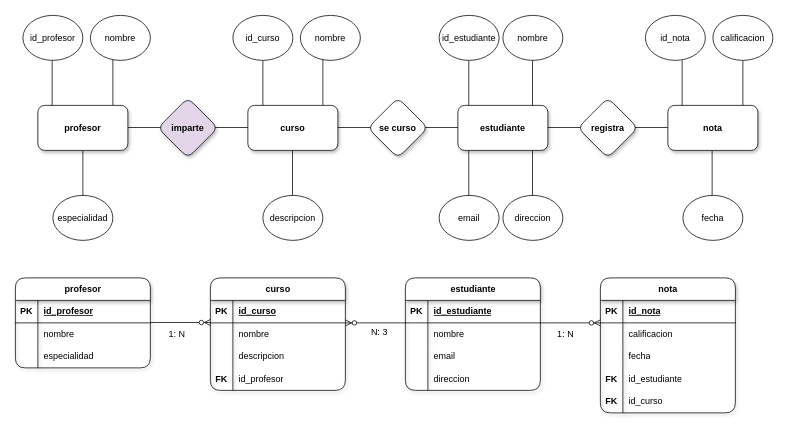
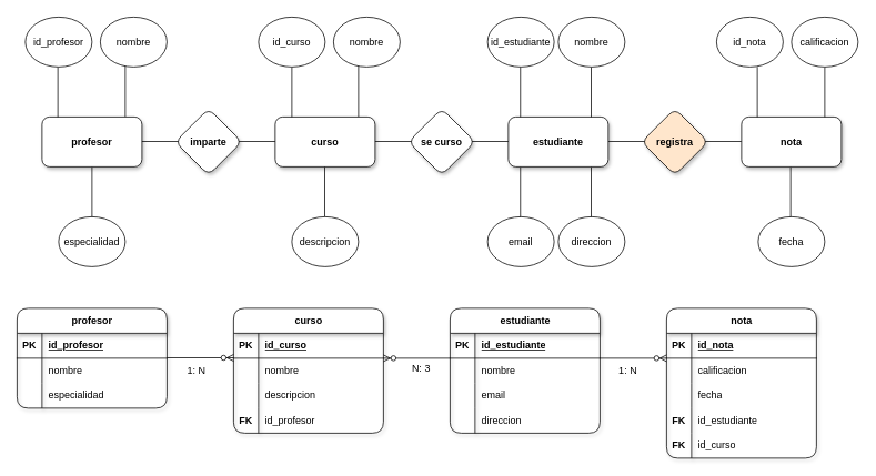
  <mxCell id="0" />
  <mxCell id="1" parent="0" />
  <mxCell id="2" value="" style="endArrow=none;html=1;rounded=0;" edge="1" parent="1"><mxGeometry width="50" height="50" relative="1" as="geometry"><mxPoint x="990" y="146.67" as="sourcePoint" /><mxPoint x="990" y="80" as="targetPoint" /></mxGeometry></mxCell>
  <mxCell id="3" value="" style="endArrow=none;html=1;rounded=0;" edge="1" parent="1"><mxGeometry width="50" height="50" relative="1" as="geometry"><mxPoint x="909" y="146.67" as="sourcePoint" /><mxPoint x="909" y="80" as="targetPoint" /></mxGeometry></mxCell>
  <mxCell id="4" value="" style="endArrow=none;html=1;rounded=0;" edge="1" parent="1"><mxGeometry width="50" height="50" relative="1" as="geometry"><mxPoint x="949" y="266.67" as="sourcePoint" /><mxPoint x="949" y="200" as="targetPoint" /></mxGeometry></mxCell>
  <mxCell id="5" value="" style="endArrow=none;html=1;rounded=0;" edge="1" parent="1"><mxGeometry width="50" height="50" relative="1" as="geometry"><mxPoint x="624.5" y="146.67" as="sourcePoint" /><mxPoint x="624.5" y="80" as="targetPoint" /></mxGeometry></mxCell>
  <mxCell id="6" value="" style="endArrow=none;html=1;rounded=0;" edge="1" parent="1"><mxGeometry width="50" height="50" relative="1" as="geometry"><mxPoint x="624.5" y="266.67" as="sourcePoint" /><mxPoint x="624.5" y="200" as="targetPoint" /></mxGeometry></mxCell>
  <mxCell id="7" value="" style="endArrow=none;html=1;rounded=0;" edge="1" parent="1"><mxGeometry width="50" height="50" relative="1" as="geometry"><mxPoint x="709.5" y="266.67" as="sourcePoint" /><mxPoint x="709.5" y="200" as="targetPoint" /></mxGeometry></mxCell>
  <mxCell id="8" value="" style="endArrow=none;html=1;rounded=0;" edge="1" parent="1"><mxGeometry width="50" height="50" relative="1" as="geometry"><mxPoint x="709.5" y="146.67" as="sourcePoint" /><mxPoint x="709.5" y="80" as="targetPoint" /></mxGeometry></mxCell>
  <mxCell id="9" value="" style="endArrow=none;html=1;rounded=0;" edge="1" parent="1"><mxGeometry width="50" height="50" relative="1" as="geometry"><mxPoint x="389.5" y="260" as="sourcePoint" /><mxPoint x="389.5" y="193.33" as="targetPoint" /></mxGeometry></mxCell>
  <mxCell id="10" value="" style="endArrow=none;html=1;rounded=0;" edge="1" parent="1"><mxGeometry width="50" height="50" relative="1" as="geometry"><mxPoint x="350" y="146.67" as="sourcePoint" /><mxPoint x="350" y="80" as="targetPoint" /></mxGeometry></mxCell>
  <mxCell id="11" value="" style="endArrow=none;html=1;rounded=0;" edge="1" parent="1"><mxGeometry width="50" height="50" relative="1" as="geometry"><mxPoint x="430" y="140" as="sourcePoint" /><mxPoint x="430" y="73.33" as="targetPoint" /></mxGeometry></mxCell>
  <mxCell id="12" value="" style="endArrow=none;html=1;rounded=0;" edge="1" parent="1"><mxGeometry width="50" height="50" relative="1" as="geometry"><mxPoint x="820" y="169.5" as="sourcePoint" /><mxPoint x="890" y="169.5" as="targetPoint" /></mxGeometry></mxCell>
  <mxCell id="13" value="" style="endArrow=none;html=1;rounded=0;" edge="1" parent="1"><mxGeometry width="50" height="50" relative="1" as="geometry"><mxPoint x="720" y="169.5" as="sourcePoint" /><mxPoint x="790" y="169.5" as="targetPoint" /></mxGeometry></mxCell>
  <mxCell id="14" value="" style="endArrow=none;html=1;rounded=0;" edge="1" parent="1"><mxGeometry width="50" height="50" relative="1" as="geometry"><mxPoint x="560" y="169.5" as="sourcePoint" /><mxPoint x="630" y="169.5" as="targetPoint" /></mxGeometry></mxCell>
  <mxCell id="15" value="" style="endArrow=none;html=1;rounded=0;" edge="1" parent="1"><mxGeometry width="50" height="50" relative="1" as="geometry"><mxPoint x="430" y="169.5" as="sourcePoint" /><mxPoint x="500" y="169.5" as="targetPoint" /></mxGeometry></mxCell>
  <mxCell id="16" value="" style="endArrow=none;html=1;rounded=0;" edge="1" parent="1"><mxGeometry width="50" height="50" relative="1" as="geometry"><mxPoint x="270" y="169.5" as="sourcePoint" /><mxPoint x="340" y="169.5" as="targetPoint" /></mxGeometry></mxCell>
  <mxCell id="17" value="" style="endArrow=none;html=1;rounded=0;" edge="1" parent="1"><mxGeometry width="50" height="50" relative="1" as="geometry"><mxPoint x="150" y="169.5" as="sourcePoint" /><mxPoint x="220" y="169.5" as="targetPoint" /></mxGeometry></mxCell>
  <mxCell id="18" value="" style="endArrow=none;html=1;rounded=0;" edge="1" parent="1"><mxGeometry width="50" height="50" relative="1" as="geometry"><mxPoint x="110" y="266.67" as="sourcePoint" /><mxPoint x="110" y="200" as="targetPoint" /></mxGeometry></mxCell>
  <mxCell id="19" value="" style="endArrow=none;html=1;rounded=0;" edge="1" parent="1"><mxGeometry width="50" height="50" relative="1" as="geometry"><mxPoint x="150" y="140" as="sourcePoint" /><mxPoint x="150" y="73.33" as="targetPoint" /></mxGeometry></mxCell>
  <mxCell id="20" value="" style="endArrow=none;html=1;rounded=0;" edge="1" parent="1"><mxGeometry width="50" height="50" relative="1" as="geometry"><mxPoint x="69" y="146.67" as="sourcePoint" /><mxPoint x="69" y="80" as="targetPoint" /></mxGeometry></mxCell>
  <mxCell id="21" value="&lt;b&gt;profesor&lt;/b&gt;" style="rounded=1;whiteSpace=wrap;html=1;shadow=1;" vertex="1" parent="1"><mxGeometry x="50" y="140" width="120" height="60" as="geometry" /></mxCell>
  <mxCell id="22" value="&lt;b&gt;curso&lt;/b&gt;" style="rounded=1;whiteSpace=wrap;html=1;shadow=1;" vertex="1" parent="1"><mxGeometry x="330" y="140" width="120" height="60" as="geometry" /></mxCell>
  <mxCell id="23" value="&lt;b&gt;estudiante&lt;/b&gt;" style="rounded=1;whiteSpace=wrap;html=1;shadow=1;" vertex="1" parent="1"><mxGeometry x="610" y="140" width="120" height="60" as="geometry" /></mxCell>
  <mxCell id="24" value="&lt;b&gt;nota&lt;/b&gt;" style="rounded=1;whiteSpace=wrap;html=1;shadow=1;" vertex="1" parent="1"><mxGeometry x="890" y="140" width="120" height="60" as="geometry" /></mxCell>
- <mxCell id="25" value="&lt;b&gt;imparte&lt;/b&gt;" style="rhombus;whiteSpace=wrap;html=1;rounded=1;shadow=1;fillColor=#e1d5e7;" vertex="1" parent="1"><mxGeometry x="210" y="130" width="80" height="80" as="geometry" /></mxCell>
+ <mxCell id="25" value="&lt;b&gt;imparte&lt;/b&gt;" style="rhombus;whiteSpace=wrap;html=1;rounded=1;shadow=1;" vertex="1" parent="1"><mxGeometry x="210" y="130" width="80" height="80" as="geometry" /></mxCell>
  <mxCell id="26" value="&lt;b&gt;se curso&lt;/b&gt;" style="rhombus;whiteSpace=wrap;html=1;rounded=1;shadow=1;" vertex="1" parent="1"><mxGeometry x="490" y="130" width="80" height="80" as="geometry" /></mxCell>
- <mxCell id="27" value="&lt;b&gt;registra&lt;/b&gt;" style="rhombus;whiteSpace=wrap;html=1;rounded=1;shadow=1;" vertex="1" parent="1"><mxGeometry x="770" y="130" width="80" height="80" as="geometry" /></mxCell>
+ <mxCell id="27" value="&lt;b&gt;registra&lt;/b&gt;" style="rhombus;whiteSpace=wrap;html=1;rounded=1;shadow=1;fillColor=#ffe6cc;" vertex="1" parent="1"><mxGeometry x="770" y="130" width="80" height="80" as="geometry" /></mxCell>
  <mxCell id="28" value="id_profesor" style="ellipse;whiteSpace=wrap;html=1;" vertex="1" parent="1"><mxGeometry x="30" y="20" width="80" height="60" as="geometry" /></mxCell>
  <mxCell id="29" value="nombre" style="ellipse;whiteSpace=wrap;html=1;" vertex="1" parent="1"><mxGeometry x="120" y="20" width="80" height="60" as="geometry" /></mxCell>
  <mxCell id="30" value="especialidad" style="ellipse;whiteSpace=wrap;html=1;" vertex="1" parent="1"><mxGeometry x="70" y="260" width="80" height="60" as="geometry" /></mxCell>
  <mxCell id="31" value="id_curso" style="ellipse;whiteSpace=wrap;html=1;" vertex="1" parent="1"><mxGeometry x="310" y="20" width="80" height="60" as="geometry" /></mxCell>
  <mxCell id="32" value="nombre" style="ellipse;whiteSpace=wrap;html=1;" vertex="1" parent="1"><mxGeometry x="400" y="20" width="80" height="60" as="geometry" /></mxCell>
  <mxCell id="33" value="descripcion" style="ellipse;whiteSpace=wrap;html=1;" vertex="1" parent="1"><mxGeometry x="350" y="260" width="80" height="60" as="geometry" /></mxCell>
  <mxCell id="34" value="id_estudiante" style="ellipse;whiteSpace=wrap;html=1;" vertex="1" parent="1"><mxGeometry x="585" y="20" width="80" height="60" as="geometry" /></mxCell>
  <mxCell id="35" value="nombre" style="ellipse;whiteSpace=wrap;html=1;" vertex="1" parent="1"><mxGeometry x="670" y="20" width="80" height="60" as="geometry" /></mxCell>
  <mxCell id="36" value="email" style="ellipse;whiteSpace=wrap;html=1;" vertex="1" parent="1"><mxGeometry x="585" y="260" width="80" height="60" as="geometry" /></mxCell>
  <mxCell id="37" value="direccion" style="ellipse;whiteSpace=wrap;html=1;" vertex="1" parent="1"><mxGeometry x="670" y="260" width="80" height="60" as="geometry" /></mxCell>
  <mxCell id="38" value="id_nota" style="ellipse;whiteSpace=wrap;html=1;" vertex="1" parent="1"><mxGeometry x="860" y="20" width="80" height="60" as="geometry" /></mxCell>
  <mxCell id="39" value="calificacion" style="ellipse;whiteSpace=wrap;html=1;" vertex="1" parent="1"><mxGeometry x="950" y="20" width="80" height="60" as="geometry" /></mxCell>
  <mxCell id="40" value="fecha" style="ellipse;whiteSpace=wrap;html=1;" vertex="1" parent="1"><mxGeometry x="910" y="260" width="80" height="60" as="geometry" /></mxCell>
  <mxCell id="41" value="profesor" style="shape=table;startSize=30;container=1;collapsible=1;childLayout=tableLayout;fixedRows=1;rowLines=0;fontStyle=1;align=center;resizeLast=1;html=1;rounded=1;shadow=1;" vertex="1" parent="1"><mxGeometry x="20" y="370" width="180" height="120" as="geometry" /></mxCell>
  <mxCell id="42" value="" style="shape=tableRow;horizontal=0;startSize=0;swimlaneHead=0;swimlaneBody=0;fillColor=none;collapsible=0;dropTarget=0;points=[[0,0.5],[1,0.5]];portConstraint=eastwest;top=0;left=0;right=0;bottom=1;" vertex="1" parent="41"><mxGeometry y="30" width="180" height="30" as="geometry" /></mxCell>
  <mxCell id="43" value="PK" style="shape=partialRectangle;connectable=0;fillColor=none;top=0;left=0;bottom=0;right=0;fontStyle=1;overflow=hidden;whiteSpace=wrap;html=1;" vertex="1" parent="42"><mxGeometry width="30" height="30" as="geometry"><mxRectangle width="30" height="30" as="alternateBounds" /></mxGeometry></mxCell>
  <mxCell id="44" value="id_profesor" style="shape=partialRectangle;connectable=0;fillColor=none;top=0;left=0;bottom=0;right=0;align=left;spacingLeft=6;fontStyle=5;overflow=hidden;whiteSpace=wrap;html=1;" vertex="1" parent="42"><mxGeometry x="30" width="150" height="30" as="geometry"><mxRectangle width="150" height="30" as="alternateBounds" /></mxGeometry></mxCell>
  <mxCell id="45" value="" style="shape=tableRow;horizontal=0;startSize=0;swimlaneHead=0;swimlaneBody=0;fillColor=none;collapsible=0;dropTarget=0;points=[[0,0.5],[1,0.5]];portConstraint=eastwest;top=0;left=0;right=0;bottom=0;" vertex="1" parent="41"><mxGeometry y="60" width="180" height="30" as="geometry" /></mxCell>
  <mxCell id="46" value="" style="shape=partialRectangle;connectable=0;fillColor=none;top=0;left=0;bottom=0;right=0;editable=1;overflow=hidden;whiteSpace=wrap;html=1;" vertex="1" parent="45"><mxGeometry width="30" height="30" as="geometry"><mxRectangle width="30" height="30" as="alternateBounds" /></mxGeometry></mxCell>
  <mxCell id="47" value="nombre" style="shape=partialRectangle;connectable=0;fillColor=none;top=0;left=0;bottom=0;right=0;align=left;spacingLeft=6;overflow=hidden;whiteSpace=wrap;html=1;" vertex="1" parent="45"><mxGeometry x="30" width="150" height="30" as="geometry"><mxRectangle width="150" height="30" as="alternateBounds" /></mxGeometry></mxCell>
  <mxCell id="48" value="" style="shape=tableRow;horizontal=0;startSize=0;swimlaneHead=0;swimlaneBody=0;fillColor=none;collapsible=0;dropTarget=0;points=[[0,0.5],[1,0.5]];portConstraint=eastwest;top=0;left=0;right=0;bottom=0;" vertex="1" parent="41"><mxGeometry y="90" width="180" height="30" as="geometry" /></mxCell>
  <mxCell id="49" value="" style="shape=partialRectangle;connectable=0;fillColor=none;top=0;left=0;bottom=0;right=0;editable=1;overflow=hidden;whiteSpace=wrap;html=1;" vertex="1" parent="48"><mxGeometry width="30" height="30" as="geometry"><mxRectangle width="30" height="30" as="alternateBounds" /></mxGeometry></mxCell>
  <mxCell id="50" value="especialidad" style="shape=partialRectangle;connectable=0;fillColor=none;top=0;left=0;bottom=0;right=0;align=left;spacingLeft=6;overflow=hidden;whiteSpace=wrap;html=1;" vertex="1" parent="48"><mxGeometry x="30" width="150" height="30" as="geometry"><mxRectangle width="150" height="30" as="alternateBounds" /></mxGeometry></mxCell>
  <mxCell id="51" value="curso" style="shape=table;startSize=30;container=1;collapsible=1;childLayout=tableLayout;fixedRows=1;rowLines=0;fontStyle=1;align=center;resizeLast=1;html=1;rounded=1;shadow=1;" vertex="1" parent="1"><mxGeometry x="280" y="370" width="180" height="150" as="geometry" /></mxCell>
  <mxCell id="52" value="" style="shape=tableRow;horizontal=0;startSize=0;swimlaneHead=0;swimlaneBody=0;fillColor=none;collapsible=0;dropTarget=0;points=[[0,0.5],[1,0.5]];portConstraint=eastwest;top=0;left=0;right=0;bottom=1;" vertex="1" parent="51"><mxGeometry y="30" width="180" height="30" as="geometry" /></mxCell>
  <mxCell id="53" value="PK" style="shape=partialRectangle;connectable=0;fillColor=none;top=0;left=0;bottom=0;right=0;fontStyle=1;overflow=hidden;whiteSpace=wrap;html=1;" vertex="1" parent="52"><mxGeometry width="30" height="30" as="geometry"><mxRectangle width="30" height="30" as="alternateBounds" /></mxGeometry></mxCell>
  <mxCell id="54" value="id_curso" style="shape=partialRectangle;connectable=0;fillColor=none;top=0;left=0;bottom=0;right=0;align=left;spacingLeft=6;fontStyle=5;overflow=hidden;whiteSpace=wrap;html=1;" vertex="1" parent="52"><mxGeometry x="30" width="150" height="30" as="geometry"><mxRectangle width="150" height="30" as="alternateBounds" /></mxGeometry></mxCell>
  <mxCell id="55" value="" style="shape=tableRow;horizontal=0;startSize=0;swimlaneHead=0;swimlaneBody=0;fillColor=none;collapsible=0;dropTarget=0;points=[[0,0.5],[1,0.5]];portConstraint=eastwest;top=0;left=0;right=0;bottom=0;" vertex="1" parent="51"><mxGeometry y="60" width="180" height="30" as="geometry" /></mxCell>
  <mxCell id="56" value="" style="shape=partialRectangle;connectable=0;fillColor=none;top=0;left=0;bottom=0;right=0;editable=1;overflow=hidden;whiteSpace=wrap;html=1;" vertex="1" parent="55"><mxGeometry width="30" height="30" as="geometry"><mxRectangle width="30" height="30" as="alternateBounds" /></mxGeometry></mxCell>
  <mxCell id="57" value="nombre" style="shape=partialRectangle;connectable=0;fillColor=none;top=0;left=0;bottom=0;right=0;align=left;spacingLeft=6;overflow=hidden;whiteSpace=wrap;html=1;" vertex="1" parent="55"><mxGeometry x="30" width="150" height="30" as="geometry"><mxRectangle width="150" height="30" as="alternateBounds" /></mxGeometry></mxCell>
  <mxCell id="58" value="" style="shape=tableRow;horizontal=0;startSize=0;swimlaneHead=0;swimlaneBody=0;fillColor=none;collapsible=0;dropTarget=0;points=[[0,0.5],[1,0.5]];portConstraint=eastwest;top=0;left=0;right=0;bottom=0;" vertex="1" parent="51"><mxGeometry y="90" width="180" height="30" as="geometry" /></mxCell>
  <mxCell id="59" value="" style="shape=partialRectangle;connectable=0;fillColor=none;top=0;left=0;bottom=0;right=0;editable=1;overflow=hidden;whiteSpace=wrap;html=1;" vertex="1" parent="58"><mxGeometry width="30" height="30" as="geometry"><mxRectangle width="30" height="30" as="alternateBounds" /></mxGeometry></mxCell>
  <mxCell id="60" value="descripcion" style="shape=partialRectangle;connectable=0;fillColor=none;top=0;left=0;bottom=0;right=0;align=left;spacingLeft=6;overflow=hidden;whiteSpace=wrap;html=1;" vertex="1" parent="58"><mxGeometry x="30" width="150" height="30" as="geometry"><mxRectangle width="150" height="30" as="alternateBounds" /></mxGeometry></mxCell>
  <mxCell id="61" value="" style="shape=tableRow;horizontal=0;startSize=0;swimlaneHead=0;swimlaneBody=0;fillColor=none;collapsible=0;dropTarget=0;points=[[0,0.5],[1,0.5]];portConstraint=eastwest;top=0;left=0;right=0;bottom=0;" vertex="1" parent="51"><mxGeometry y="120" width="180" height="30" as="geometry" /></mxCell>
  <mxCell id="62" value="&lt;b&gt;FK&lt;/b&gt;" style="shape=partialRectangle;connectable=0;fillColor=none;top=0;left=0;bottom=0;right=0;editable=1;overflow=hidden;whiteSpace=wrap;html=1;" vertex="1" parent="61"><mxGeometry width="30" height="30" as="geometry"><mxRectangle width="30" height="30" as="alternateBounds" /></mxGeometry></mxCell>
  <mxCell id="63" value="id_profesor" style="shape=partialRectangle;connectable=0;fillColor=none;top=0;left=0;bottom=0;right=0;align=left;spacingLeft=6;overflow=hidden;whiteSpace=wrap;html=1;" vertex="1" parent="61"><mxGeometry x="30" width="150" height="30" as="geometry"><mxRectangle width="150" height="30" as="alternateBounds" /></mxGeometry></mxCell>
  <mxCell id="64" value="estudiante" style="shape=table;startSize=30;container=1;collapsible=1;childLayout=tableLayout;fixedRows=1;rowLines=0;fontStyle=1;align=center;resizeLast=1;html=1;rounded=1;shadow=1;" vertex="1" parent="1"><mxGeometry x="540" y="370" width="180" height="150" as="geometry" /></mxCell>
  <mxCell id="65" value="" style="shape=tableRow;horizontal=0;startSize=0;swimlaneHead=0;swimlaneBody=0;fillColor=none;collapsible=0;dropTarget=0;points=[[0,0.5],[1,0.5]];portConstraint=eastwest;top=0;left=0;right=0;bottom=1;" vertex="1" parent="64"><mxGeometry y="30" width="180" height="30" as="geometry" /></mxCell>
  <mxCell id="66" value="PK" style="shape=partialRectangle;connectable=0;fillColor=none;top=0;left=0;bottom=0;right=0;fontStyle=1;overflow=hidden;whiteSpace=wrap;html=1;" vertex="1" parent="65"><mxGeometry width="30" height="30" as="geometry"><mxRectangle width="30" height="30" as="alternateBounds" /></mxGeometry></mxCell>
  <mxCell id="67" value="id_estudiante" style="shape=partialRectangle;connectable=0;fillColor=none;top=0;left=0;bottom=0;right=0;align=left;spacingLeft=6;fontStyle=5;overflow=hidden;whiteSpace=wrap;html=1;" vertex="1" parent="65"><mxGeometry x="30" width="150" height="30" as="geometry"><mxRectangle width="150" height="30" as="alternateBounds" /></mxGeometry></mxCell>
  <mxCell id="68" value="" style="shape=tableRow;horizontal=0;startSize=0;swimlaneHead=0;swimlaneBody=0;fillColor=none;collapsible=0;dropTarget=0;points=[[0,0.5],[1,0.5]];portConstraint=eastwest;top=0;left=0;right=0;bottom=0;" vertex="1" parent="64"><mxGeometry y="60" width="180" height="30" as="geometry" /></mxCell>
  <mxCell id="69" value="" style="shape=partialRectangle;connectable=0;fillColor=none;top=0;left=0;bottom=0;right=0;editable=1;overflow=hidden;whiteSpace=wrap;html=1;" vertex="1" parent="68"><mxGeometry width="30" height="30" as="geometry"><mxRectangle width="30" height="30" as="alternateBounds" /></mxGeometry></mxCell>
  <mxCell id="70" value="nombre" style="shape=partialRectangle;connectable=0;fillColor=none;top=0;left=0;bottom=0;right=0;align=left;spacingLeft=6;overflow=hidden;whiteSpace=wrap;html=1;" vertex="1" parent="68"><mxGeometry x="30" width="150" height="30" as="geometry"><mxRectangle width="150" height="30" as="alternateBounds" /></mxGeometry></mxCell>
  <mxCell id="71" value="" style="shape=tableRow;horizontal=0;startSize=0;swimlaneHead=0;swimlaneBody=0;fillColor=none;collapsible=0;dropTarget=0;points=[[0,0.5],[1,0.5]];portConstraint=eastwest;top=0;left=0;right=0;bottom=0;" vertex="1" parent="64"><mxGeometry y="90" width="180" height="30" as="geometry" /></mxCell>
  <mxCell id="72" value="" style="shape=partialRectangle;connectable=0;fillColor=none;top=0;left=0;bottom=0;right=0;editable=1;overflow=hidden;whiteSpace=wrap;html=1;" vertex="1" parent="71"><mxGeometry width="30" height="30" as="geometry"><mxRectangle width="30" height="30" as="alternateBounds" /></mxGeometry></mxCell>
  <mxCell id="73" value="email" style="shape=partialRectangle;connectable=0;fillColor=none;top=0;left=0;bottom=0;right=0;align=left;spacingLeft=6;overflow=hidden;whiteSpace=wrap;html=1;" vertex="1" parent="71"><mxGeometry x="30" width="150" height="30" as="geometry"><mxRectangle width="150" height="30" as="alternateBounds" /></mxGeometry></mxCell>
  <mxCell id="74" value="" style="shape=tableRow;horizontal=0;startSize=0;swimlaneHead=0;swimlaneBody=0;fillColor=none;collapsible=0;dropTarget=0;points=[[0,0.5],[1,0.5]];portConstraint=eastwest;top=0;left=0;right=0;bottom=0;" vertex="1" parent="64"><mxGeometry y="120" width="180" height="30" as="geometry" /></mxCell>
  <mxCell id="75" value="" style="shape=partialRectangle;connectable=0;fillColor=none;top=0;left=0;bottom=0;right=0;editable=1;overflow=hidden;whiteSpace=wrap;html=1;" vertex="1" parent="74"><mxGeometry width="30" height="30" as="geometry"><mxRectangle width="30" height="30" as="alternateBounds" /></mxGeometry></mxCell>
  <mxCell id="76" value="direccion" style="shape=partialRectangle;connectable=0;fillColor=none;top=0;left=0;bottom=0;right=0;align=left;spacingLeft=6;overflow=hidden;whiteSpace=wrap;html=1;" vertex="1" parent="74"><mxGeometry x="30" width="150" height="30" as="geometry"><mxRectangle width="150" height="30" as="alternateBounds" /></mxGeometry></mxCell>
  <mxCell id="77" value="nota" style="shape=table;startSize=30;container=1;collapsible=1;childLayout=tableLayout;fixedRows=1;rowLines=0;fontStyle=1;align=center;resizeLast=1;html=1;rounded=1;shadow=1;" vertex="1" parent="1"><mxGeometry x="800" y="370" width="180" height="180" as="geometry" /></mxCell>
  <mxCell id="78" value="" style="shape=tableRow;horizontal=0;startSize=0;swimlaneHead=0;swimlaneBody=0;fillColor=none;collapsible=0;dropTarget=0;points=[[0,0.5],[1,0.5]];portConstraint=eastwest;top=0;left=0;right=0;bottom=1;" vertex="1" parent="77"><mxGeometry y="30" width="180" height="30" as="geometry" /></mxCell>
  <mxCell id="79" value="PK" style="shape=partialRectangle;connectable=0;fillColor=none;top=0;left=0;bottom=0;right=0;fontStyle=1;overflow=hidden;whiteSpace=wrap;html=1;" vertex="1" parent="78"><mxGeometry width="30" height="30" as="geometry"><mxRectangle width="30" height="30" as="alternateBounds" /></mxGeometry></mxCell>
  <mxCell id="80" value="id_nota" style="shape=partialRectangle;connectable=0;fillColor=none;top=0;left=0;bottom=0;right=0;align=left;spacingLeft=6;fontStyle=5;overflow=hidden;whiteSpace=wrap;html=1;" vertex="1" parent="78"><mxGeometry x="30" width="150" height="30" as="geometry"><mxRectangle width="150" height="30" as="alternateBounds" /></mxGeometry></mxCell>
  <mxCell id="81" value="" style="shape=tableRow;horizontal=0;startSize=0;swimlaneHead=0;swimlaneBody=0;fillColor=none;collapsible=0;dropTarget=0;points=[[0,0.5],[1,0.5]];portConstraint=eastwest;top=0;left=0;right=0;bottom=0;" vertex="1" parent="77"><mxGeometry y="60" width="180" height="30" as="geometry" /></mxCell>
  <mxCell id="82" value="" style="shape=partialRectangle;connectable=0;fillColor=none;top=0;left=0;bottom=0;right=0;editable=1;overflow=hidden;whiteSpace=wrap;html=1;" vertex="1" parent="81"><mxGeometry width="30" height="30" as="geometry"><mxRectangle width="30" height="30" as="alternateBounds" /></mxGeometry></mxCell>
  <mxCell id="83" value="calificacion" style="shape=partialRectangle;connectable=0;fillColor=none;top=0;left=0;bottom=0;right=0;align=left;spacingLeft=6;overflow=hidden;whiteSpace=wrap;html=1;" vertex="1" parent="81"><mxGeometry x="30" width="150" height="30" as="geometry"><mxRectangle width="150" height="30" as="alternateBounds" /></mxGeometry></mxCell>
  <mxCell id="84" value="" style="shape=tableRow;horizontal=0;startSize=0;swimlaneHead=0;swimlaneBody=0;fillColor=none;collapsible=0;dropTarget=0;points=[[0,0.5],[1,0.5]];portConstraint=eastwest;top=0;left=0;right=0;bottom=0;" vertex="1" parent="77"><mxGeometry y="90" width="180" height="30" as="geometry" /></mxCell>
  <mxCell id="85" value="" style="shape=partialRectangle;connectable=0;fillColor=none;top=0;left=0;bottom=0;right=0;editable=1;overflow=hidden;whiteSpace=wrap;html=1;" vertex="1" parent="84"><mxGeometry width="30" height="30" as="geometry"><mxRectangle width="30" height="30" as="alternateBounds" /></mxGeometry></mxCell>
  <mxCell id="86" value="fecha" style="shape=partialRectangle;connectable=0;fillColor=none;top=0;left=0;bottom=0;right=0;align=left;spacingLeft=6;overflow=hidden;whiteSpace=wrap;html=1;" vertex="1" parent="84"><mxGeometry x="30" width="150" height="30" as="geometry"><mxRectangle width="150" height="30" as="alternateBounds" /></mxGeometry></mxCell>
  <mxCell id="87" value="" style="shape=tableRow;horizontal=0;startSize=0;swimlaneHead=0;swimlaneBody=0;fillColor=none;collapsible=0;dropTarget=0;points=[[0,0.5],[1,0.5]];portConstraint=eastwest;top=0;left=0;right=0;bottom=0;" vertex="1" parent="77"><mxGeometry y="120" width="180" height="30" as="geometry" /></mxCell>
  <mxCell id="88" value="&lt;b&gt;FK&lt;/b&gt;" style="shape=partialRectangle;connectable=0;fillColor=none;top=0;left=0;bottom=0;right=0;editable=1;overflow=hidden;whiteSpace=wrap;html=1;" vertex="1" parent="87"><mxGeometry width="30" height="30" as="geometry"><mxRectangle width="30" height="30" as="alternateBounds" /></mxGeometry></mxCell>
  <mxCell id="89" value="id_estudiante" style="shape=partialRectangle;connectable=0;fillColor=none;top=0;left=0;bottom=0;right=0;align=left;spacingLeft=6;overflow=hidden;whiteSpace=wrap;html=1;" vertex="1" parent="87"><mxGeometry x="30" width="150" height="30" as="geometry"><mxRectangle width="150" height="30" as="alternateBounds" /></mxGeometry></mxCell>
  <mxCell id="90" value="" style="shape=tableRow;horizontal=0;startSize=0;swimlaneHead=0;swimlaneBody=0;fillColor=none;collapsible=0;dropTarget=0;points=[[0,0.5],[1,0.5]];portConstraint=eastwest;top=0;left=0;right=0;bottom=0;" vertex="1" parent="77"><mxGeometry y="150" width="180" height="30" as="geometry" /></mxCell>
  <mxCell id="91" value="&lt;b&gt;FK&lt;/b&gt;" style="shape=partialRectangle;connectable=0;fillColor=none;top=0;left=0;bottom=0;right=0;editable=1;overflow=hidden;whiteSpace=wrap;html=1;" vertex="1" parent="90"><mxGeometry width="30" height="30" as="geometry"><mxRectangle width="30" height="30" as="alternateBounds" /></mxGeometry></mxCell>
  <mxCell id="92" value="id_curso" style="shape=partialRectangle;connectable=0;fillColor=none;top=0;left=0;bottom=0;right=0;align=left;spacingLeft=6;overflow=hidden;whiteSpace=wrap;html=1;" vertex="1" parent="90"><mxGeometry x="30" width="150" height="30" as="geometry"><mxRectangle width="150" height="30" as="alternateBounds" /></mxGeometry></mxCell>
  <mxCell id="93" value="" style="fontSize=12;html=1;endArrow=ERzeroToMany;endFill=1;rounded=0;" edge="1" parent="1"><mxGeometry width="100" height="100" relative="1" as="geometry"><mxPoint x="200" y="429.5" as="sourcePoint" /><mxPoint x="280" y="429.5" as="targetPoint" /></mxGeometry></mxCell>
  <mxCell id="94" value="1: N" style="text;html=1;align=center;verticalAlign=middle;resizable=0;points=[];autosize=1;strokeColor=none;fillColor=none;" vertex="1" parent="1"><mxGeometry x="210" y="430" width="50" height="30" as="geometry" /></mxCell>
  <mxCell id="95" value="" style="fontSize=12;html=1;endArrow=ERzeroToMany;endFill=1;rounded=0;" edge="1" parent="1"><mxGeometry width="100" height="100" relative="1" as="geometry"><mxPoint x="720" y="430" as="sourcePoint" /><mxPoint x="800" y="430" as="targetPoint" /></mxGeometry></mxCell>
  <mxCell id="96" value="" style="fontSize=12;html=1;endArrow=ERzeroToMany;endFill=1;rounded=0;" edge="1" parent="1"><mxGeometry width="100" height="100" relative="1" as="geometry"><mxPoint x="540" y="430" as="sourcePoint" /><mxPoint x="460" y="430" as="targetPoint" /></mxGeometry></mxCell>
  <mxCell id="97" value="N: 3" style="text;html=1;align=center;verticalAlign=middle;resizable=0;points=[];autosize=1;strokeColor=none;fillColor=none;" vertex="1" parent="1"><mxGeometry x="480" y="428" width="50" height="30" as="geometry" /></mxCell>
  <mxCell id="98" value="1: N&amp;nbsp;" style="text;html=1;align=center;verticalAlign=middle;resizable=0;points=[];autosize=1;strokeColor=none;fillColor=none;" vertex="1" parent="1"><mxGeometry x="730" y="430" width="50" height="30" as="geometry" /></mxCell>
